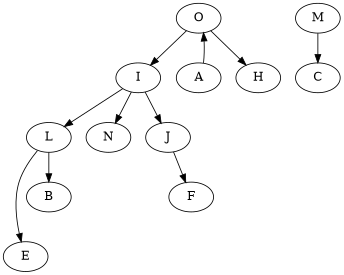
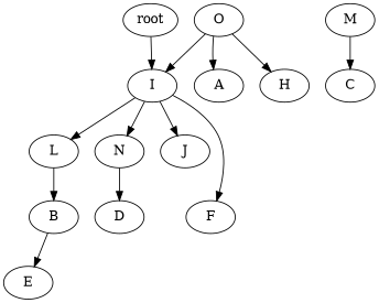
  strict digraph {
+   n1 [label=root]
    n2 [label=I]
    n3 [label=L]
    n4 [label=N]
    n5 [label=J]
    n6 [label=O]
    n7 [label=A]
    n8 [label=H]
    n9 [label=E]
    n10 [label=B]
+   n11 [label=D]
    n12 [label=F]
    n13 [label=M]
    n14 [label=C]
+   n1 -> n2
    n2 -> n3
    n2 -> n4
    n2 -> n5
-   n3 -> n9
+   n10 -> n9
    n3 -> n10
-   n5 -> n12
+   n4 -> n11
+   n2 -> n12
    n6 -> n2
-   n7 -> n6
+   n6 -> n7
    n6 -> n8
    n13 -> n14
  }
